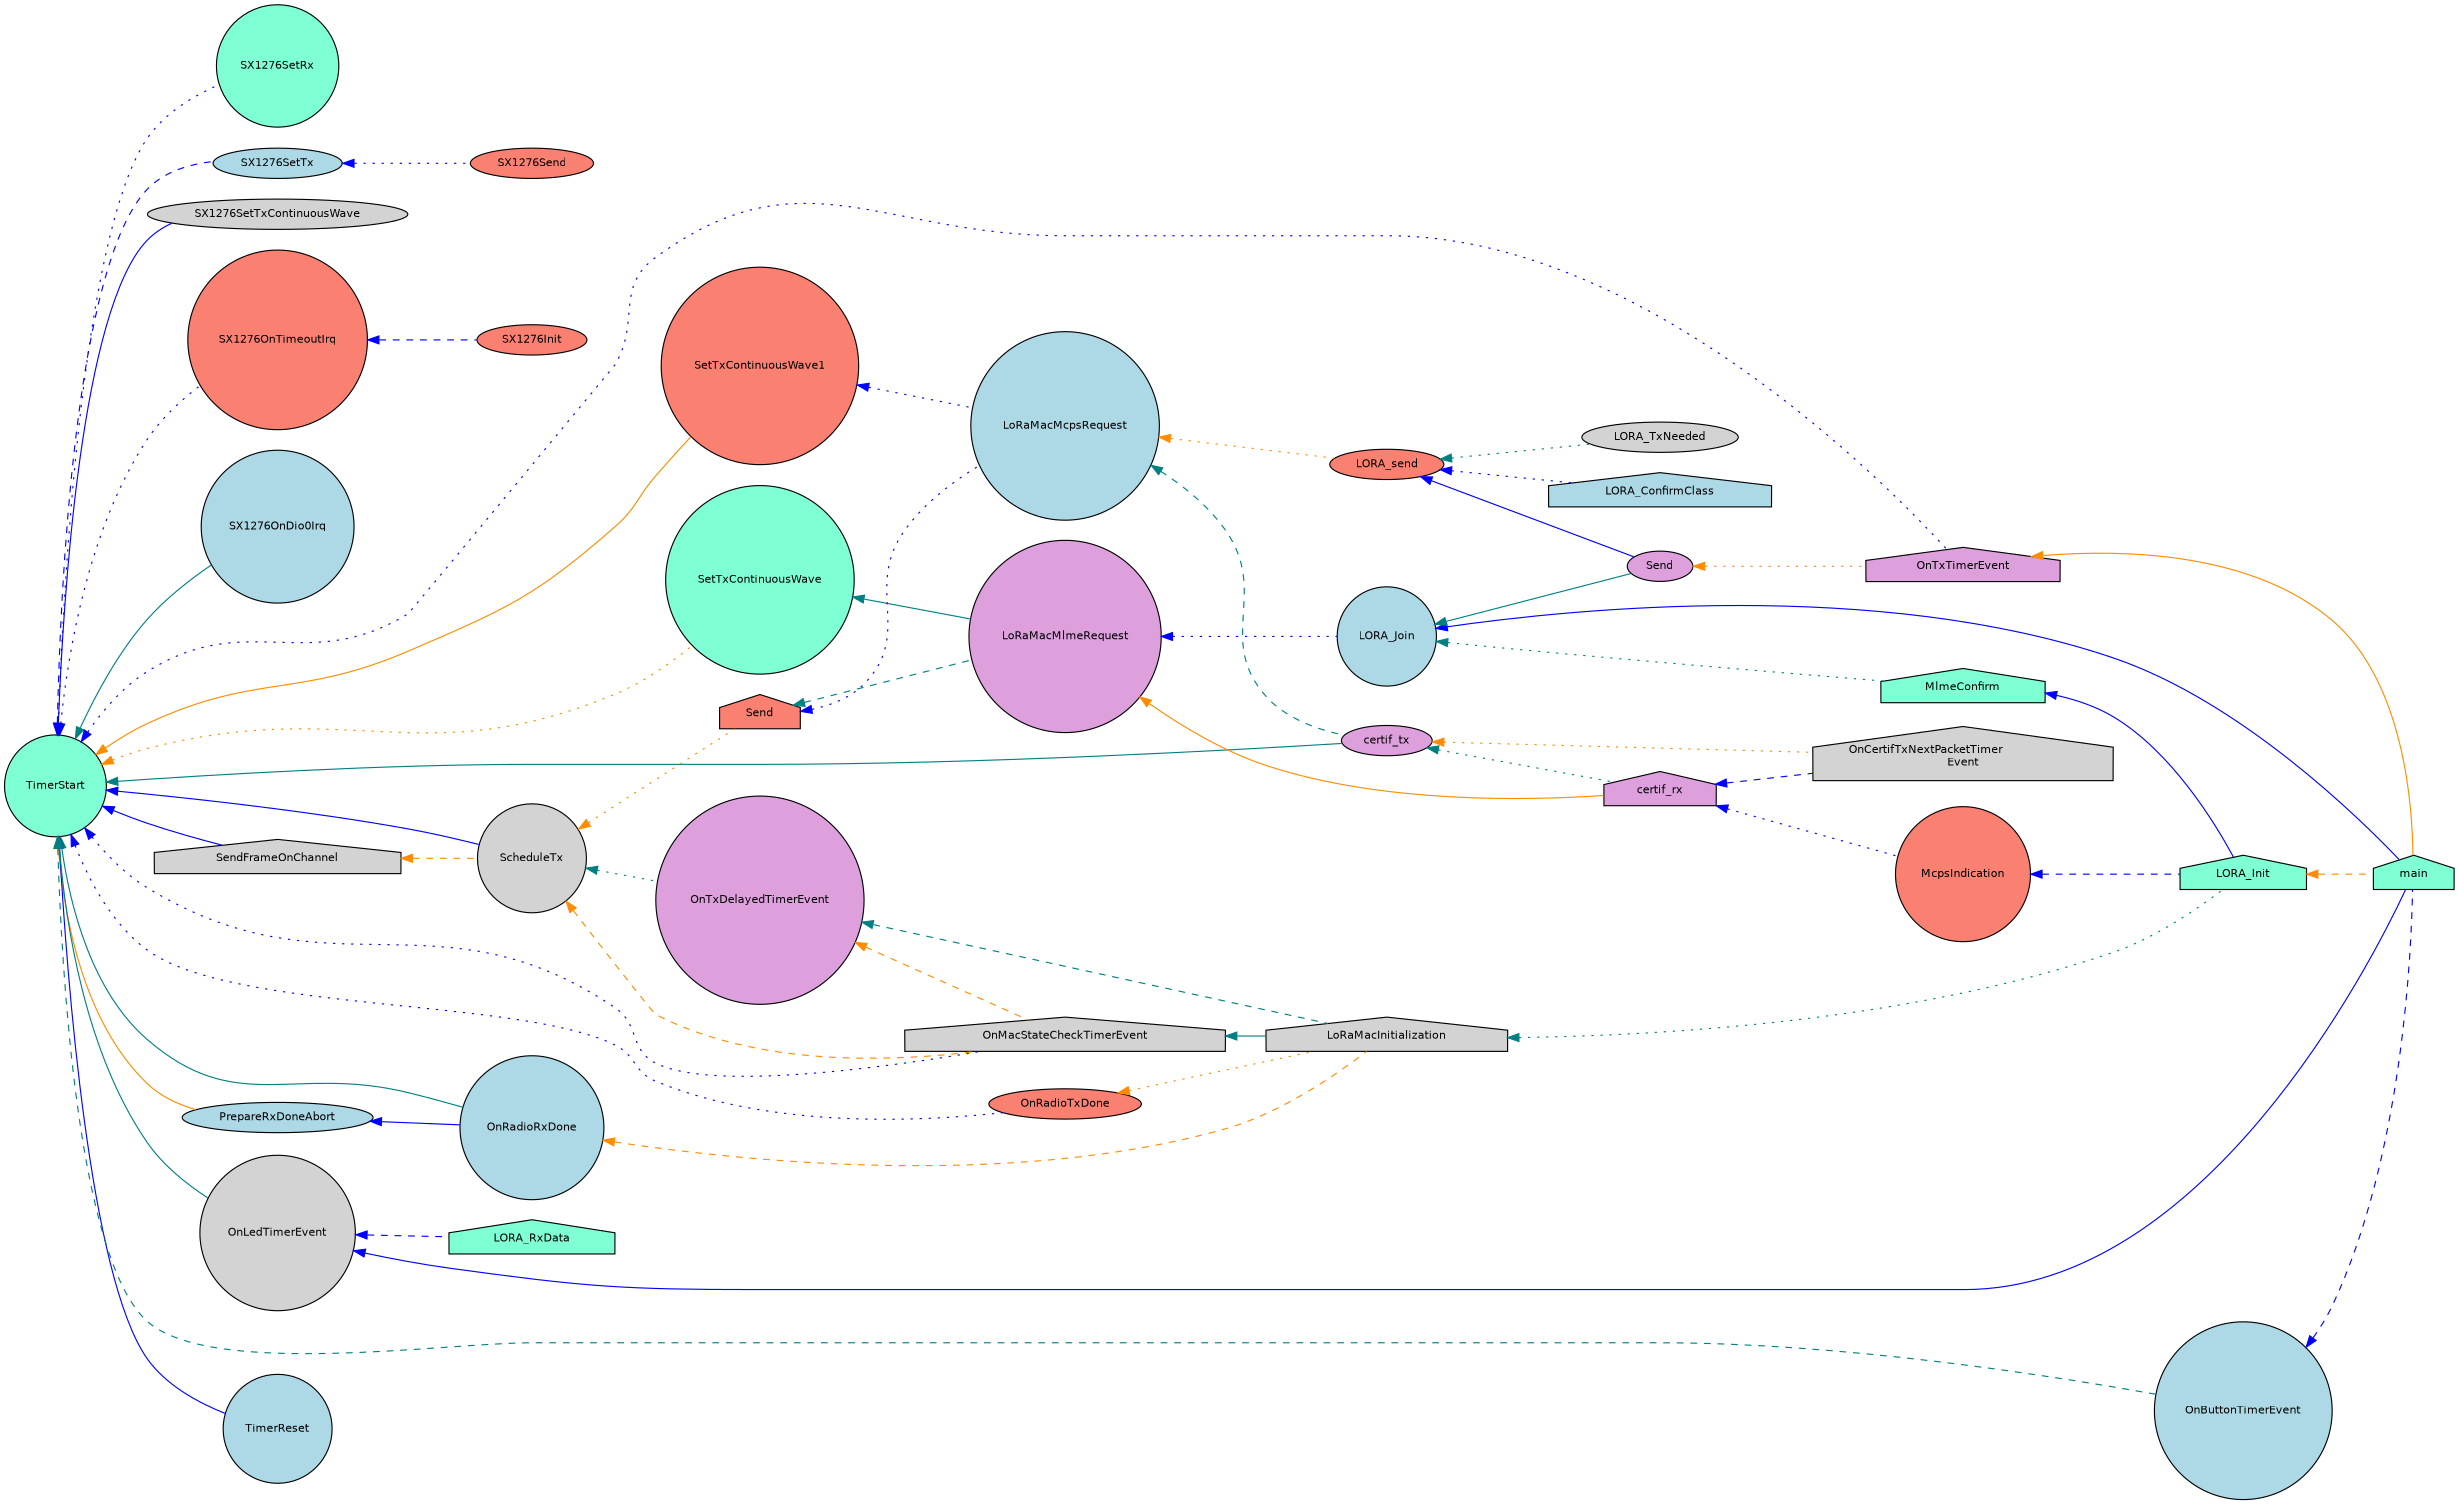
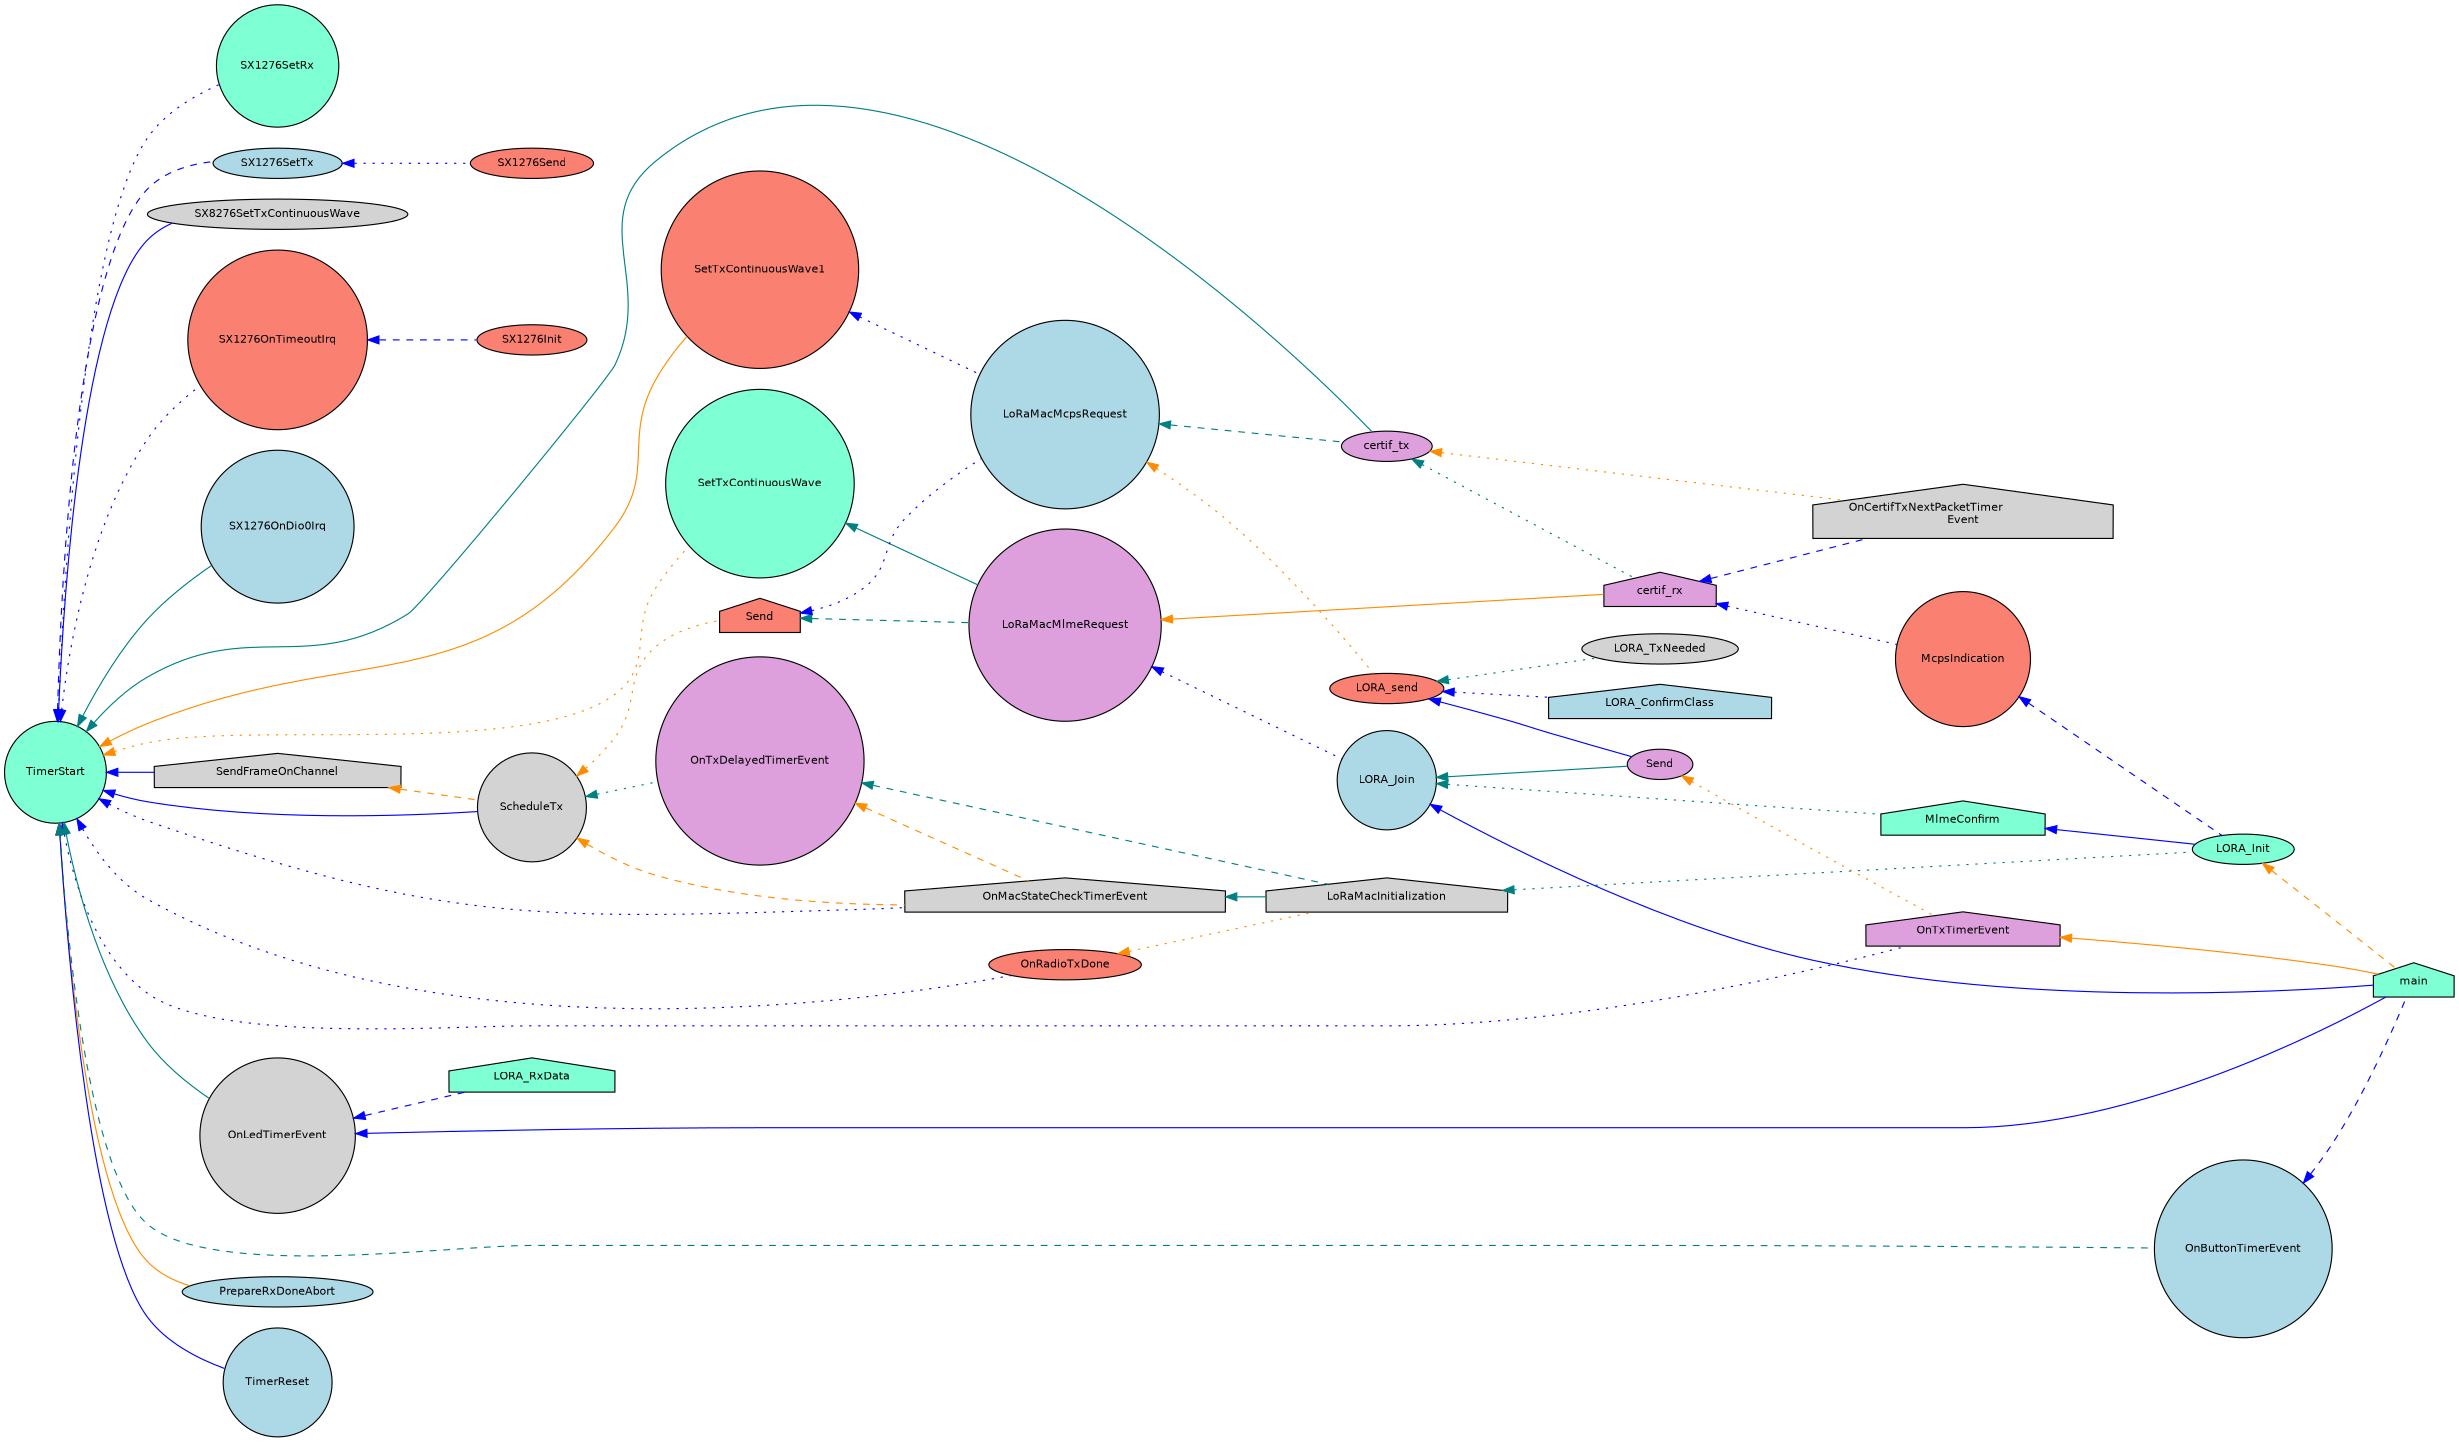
  digraph {
    rankdir=LR
    node [color=black fillcolor=lightblue fontname=Helvetica fontsize=10 shape=circle style=filled]
    edge [color=blue dir=back fontname=Helvetica fontsize=10 labelfontname=Helvetica labelfontsize=10 style=dotted]
    n1 [fillcolor=aquamarine fontcolor=black height=0.2 label=TimerStart width=0.4]
    n2 [fillcolor=aquamarine height=0.2 label=SX1276SetRx width=0.4]
    n3 [height=0.2 label=SX1276SetTx shape=ellipse width=0.4]
-   n4 [fillcolor=lightgrey height=0.2 label=SX1276SetTxContinuousWave shape=ellipse width=0.4]
+   n4 [fillcolor=lightgrey height=0.2 label=SX8276SetTxContinuousWave shape=ellipse width=0.4]
    n5 [fillcolor=salmon height=0.2 label=SX1276OnTimeoutIrq width=0.4]
    n6 [height=0.2 label=SX1276OnDio0Irq width=0.4]
    n7 [fillcolor=plum height=0.2 label=certif_tx shape=ellipse width=0.4]
    n8 [fillcolor=salmon height=0.2 label=OnRadioTxDone shape=ellipse width=0.4]
    n9 [height=0.2 label=PrepareRxDoneAbort shape=ellipse width=0.4]
-   n10 [height=0.2 label=OnRadioRxDone width=0.4]
    n11 [fillcolor=lightgrey height=0.2 label=OnMacStateCheckTimerEvent shape=house width=0.4]
    n12 [fillcolor=lightgrey height=0.2 label=ScheduleTx width=0.4]
    n13 [fillcolor=plum height=0.2 label=OnTxTimerEvent shape=house width=0.4]
    n14 [fillcolor=lightgrey height=0.2 label=SendFrameOnChannel shape=house width=0.4]
    n15 [fillcolor=aquamarine height=0.2 label=SetTxContinuousWave width=0.4]
    n16 [fillcolor=salmon height=0.2 label=SetTxContinuousWave1 width=0.4]
    n17 [height=0.2 label=TimerReset width=0.4]
    n18 [height=0.2 label=OnButtonTimerEvent width=0.4]
    n19 [fillcolor=lightgrey height=0.2 label=OnLedTimerEvent width=0.4]
    n20 [fillcolor=salmon height=0.2 label=SX1276Send shape=ellipse width=0.4]
    n21 [fillcolor=salmon height=0.2 label=SX1276Init shape=ellipse width=0.4]
    n22 [fillcolor=plum height=0.2 label=certif_rx shape=house width=0.4]
    n23 [fillcolor=lightgrey height=0.2 label="OnCertifTxNextPacketTimer\lEvent" shape=house width=0.4]
    n24 [fillcolor=lightgrey height=0.2 label=LoRaMacInitialization shape=house width=0.4]
    n25 [fillcolor=plum height=0.2 label=OnTxDelayedTimerEvent width=0.4]
    n26 [fillcolor=salmon height=0.2 label=Send shape=house width=0.4]
    n27 [fillcolor=aquamarine height=0.2 label=main shape=house width=0.4]
    n28 [fillcolor=plum height=0.2 label=LoRaMacMlmeRequest width=0.4]
    n29 [height=0.2 label=LoRaMacMcpsRequest width=0.4]
    n30 [fillcolor=aquamarine height=0.2 label=LORA_RxData shape=house width=0.4]
    n31 [fillcolor=salmon height=0.2 label=McpsIndication width=0.4]
-   n32 [fillcolor=aquamarine height=0.2 label=LORA_Init shape=house width=0.4]
+   n32 [fillcolor=aquamarine height=0.2 label=LORA_Init shape=ellipse width=0.4]
    n33 [height=0.2 label=LORA_Join width=0.4]
    n34 [fillcolor=salmon height=0.2 label=LORA_send shape=ellipse width=0.4]
    n35 [fillcolor=aquamarine height=0.2 label=MlmeConfirm shape=house width=0.4]
    n36 [fillcolor=plum height=0.2 label=Send shape=ellipse width=0.4]
    n37 [height=0.2 label=LORA_ConfirmClass shape=house width=0.4]
    n38 [fillcolor=lightgrey height=0.2 label=LORA_TxNeeded shape=ellipse width=0.4]
    n1 -> n2
    n1 -> n3 [style=dashed]
    n1 -> n4 [style=solid]
    n1 -> n5
    n1 -> n6 [color=teal style=solid]
    n1 -> n7 [color=teal style=solid]
    n1 -> n8
    n1 -> n9 [color=darkorange style=solid]
-   n1 -> n10 [color=teal style=solid]
    n1 -> n11
    n1 -> n12 [style=solid]
    n1 -> n13
    n1 -> n14 [style=solid]
    n1 -> n15 [color=darkorange]
    n1 -> n16 [color=darkorange style=solid]
    n1 -> n17 [style=solid]
    n1 -> n18 [color=teal style=dashed]
    n1 -> n19 [color=teal style=solid]
    n3 -> n20
    n5 -> n21 [style=dashed]
    n7 -> n22 [color=teal]
    n7 -> n23 [color=darkorange]
    n8 -> n24 [color=darkorange]
-   n9 -> n10 [style=solid]
-   n10 -> n24 [color=darkorange style=dashed]
    n11 -> n24 [color=teal style=solid]
    n12 -> n11 [color=darkorange style=dashed]
    n12 -> n25 [color=teal]
    n12 -> n26 [color=darkorange]
    n13 -> n27 [color=darkorange style=solid]
    n14 -> n12 [color=darkorange style=dashed]
    n15 -> n28 [color=teal style=solid]
    n16 -> n29
    n18 -> n27 [style=dashed]
    n19 -> n27 [style=solid]
    n19 -> n30 [style=dashed]
    n22 -> n23 [style=dashed]
    n22 -> n31
    n24 -> n32 [color=teal]
    n25 -> n11 [color=darkorange style=dashed]
    n25 -> n24 [color=teal style=dashed]
    n26 -> n28 [color=teal style=dashed]
    n26 -> n29
    n28 -> n22 [color=darkorange style=solid]
    n28 -> n33
    n29 -> n7 [color=teal style=dashed]
    n29 -> n34 [color=darkorange]
    n31 -> n32 [style=dashed]
    n32 -> n27 [color=darkorange style=dashed]
    n33 -> n27 [style=solid]
    n33 -> n35 [color=teal]
    n33 -> n36 [color=teal style=solid]
    n34 -> n36 [style=solid]
    n34 -> n37
    n34 -> n38 [color=teal]
    n35 -> n32 [style=solid]
    n36 -> n13 [color=darkorange]
  }
